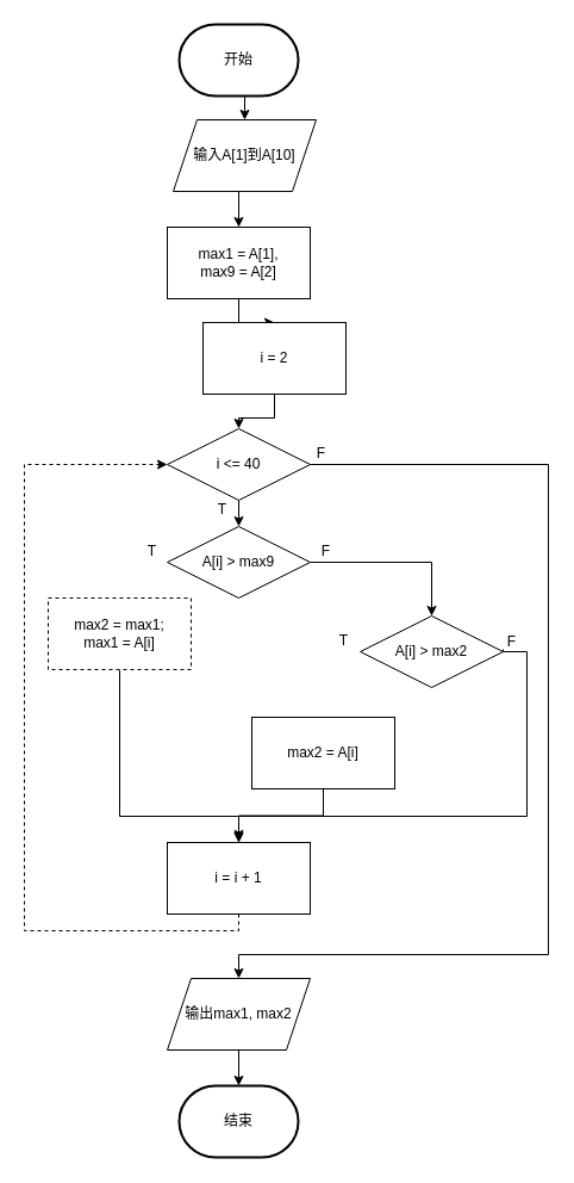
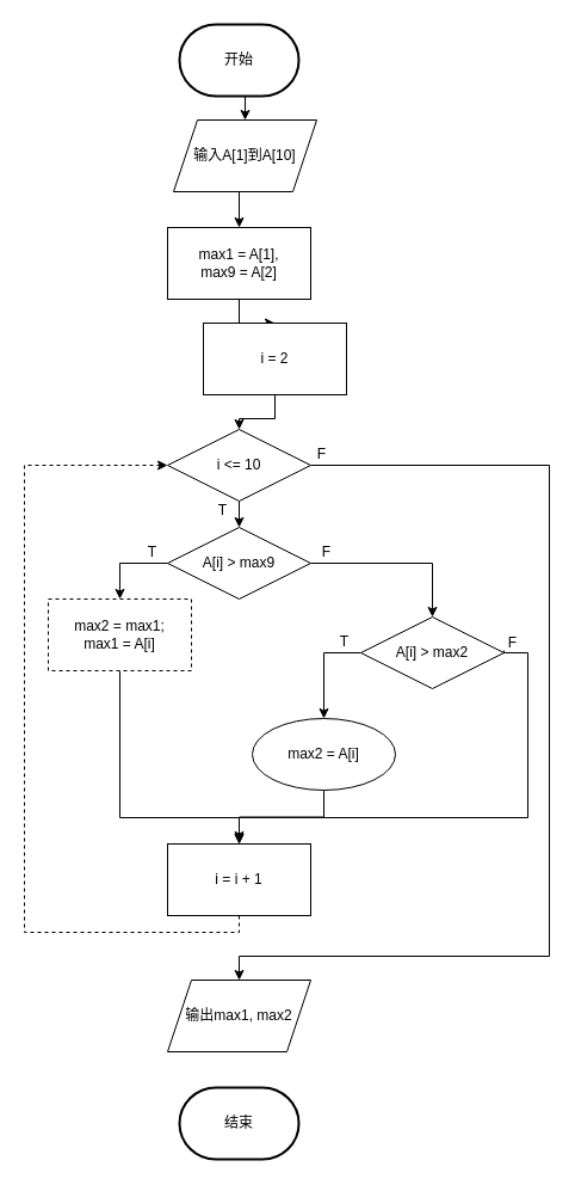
  <mxCell id="0" />
  <mxCell id="1" parent="0" />
  <mxCell id="2" style="edgeStyle=orthogonalEdgeStyle;rounded=0;orthogonalLoop=1;jettySize=auto;html=1;exitX=0.5;exitY=1;exitDx=0;exitDy=0;exitPerimeter=0;entryX=0.5;entryY=0;entryDx=0;entryDy=0;" edge="1" parent="1" source="3" target="5"><mxGeometry relative="1" as="geometry" /></mxCell>
  <mxCell id="3" value="开始" style="strokeWidth=2;html=1;shape=mxgraph.flowchart.terminator;whiteSpace=wrap;" vertex="1" parent="1"><mxGeometry x="150" y="20" width="100" height="60" as="geometry" /></mxCell>
  <mxCell id="4" style="edgeStyle=orthogonalEdgeStyle;rounded=0;orthogonalLoop=1;jettySize=auto;html=1;exitX=0.5;exitY=1;exitDx=0;exitDy=0;entryX=0.5;entryY=0;entryDx=0;entryDy=0;" edge="1" parent="1" source="5" target="7"><mxGeometry relative="1" as="geometry" /></mxCell>
  <mxCell id="5" value="输入A[1]到A[10]" style="shape=parallelogram;perimeter=parallelogramPerimeter;whiteSpace=wrap;html=1;fixedSize=1;" vertex="1" parent="1"><mxGeometry x="145" y="100" width="120" height="60" as="geometry" /></mxCell>
  <mxCell id="6" style="edgeStyle=orthogonalEdgeStyle;rounded=0;orthogonalLoop=1;jettySize=auto;html=1;exitX=0.5;exitY=1;exitDx=0;exitDy=0;" edge="1" parent="1" source="7" target="9"><mxGeometry relative="1" as="geometry" /></mxCell>
  <mxCell id="7" value="&lt;div&gt;max1 = A[1], &lt;br&gt;&lt;/div&gt;&lt;div&gt;max9 = A[2]&lt;/div&gt;" style="rounded=0;whiteSpace=wrap;html=1;" vertex="1" parent="1"><mxGeometry x="140" y="190" width="120" height="60" as="geometry" /></mxCell>
  <mxCell id="8" style="edgeStyle=orthogonalEdgeStyle;rounded=0;orthogonalLoop=1;jettySize=auto;html=1;exitX=0.5;exitY=1;exitDx=0;exitDy=0;" edge="1" parent="1" source="9" target="12"><mxGeometry relative="1" as="geometry" /></mxCell>
  <mxCell id="9" value="i = 2" style="rounded=0;whiteSpace=wrap;html=1;" vertex="1" parent="1"><mxGeometry x="170" y="270" width="120" height="60" as="geometry" /></mxCell>
  <mxCell id="10" style="edgeStyle=orthogonalEdgeStyle;rounded=0;orthogonalLoop=1;jettySize=auto;html=1;exitX=0.5;exitY=1;exitDx=0;exitDy=0;entryX=0.5;entryY=0;entryDx=0;entryDy=0;" edge="1" parent="1" source="12" target="23"><mxGeometry relative="1" as="geometry" /></mxCell>
  <mxCell id="11" style="edgeStyle=orthogonalEdgeStyle;rounded=0;orthogonalLoop=1;jettySize=auto;html=1;exitX=1;exitY=0.5;exitDx=0;exitDy=0;entryX=0.5;entryY=0;entryDx=0;entryDy=0;" edge="1" parent="1" source="12" target="25"><mxGeometry relative="1" as="geometry"><Array as="points"><mxPoint x="460" y="389" /><mxPoint x="460" y="800" /><mxPoint x="200" y="800" /></Array></mxGeometry></mxCell>
- <mxCell id="12" value="i &amp;lt;= 40" style="rhombus;whiteSpace=wrap;html=1;" vertex="1" parent="1"><mxGeometry x="140" y="359" width="120" height="60" as="geometry" /></mxCell>
+ <mxCell id="12" value="i &amp;lt;= 10" style="rhombus;whiteSpace=wrap;html=1;" vertex="1" parent="1"><mxGeometry x="140" y="359" width="120" height="60" as="geometry" /></mxCell>
+ <mxCell id="13" style="edgeStyle=orthogonalEdgeStyle;rounded=0;orthogonalLoop=1;jettySize=auto;html=1;exitX=0;exitY=0.5;exitDx=0;exitDy=0;entryX=0.5;entryY=0;entryDx=0;entryDy=0;" edge="1" parent="1" source="15" target="20"><mxGeometry relative="1" as="geometry" /></mxCell>
  <mxCell id="14" style="edgeStyle=orthogonalEdgeStyle;rounded=0;orthogonalLoop=1;jettySize=auto;html=1;exitX=1;exitY=0.5;exitDx=0;exitDy=0;entryX=0.5;entryY=0;entryDx=0;entryDy=0;" edge="1" parent="1"><mxGeometry relative="1" as="geometry"><mxPoint x="422" y="544" as="sourcePoint" /><mxPoint x="200" y="704" as="targetPoint" /><Array as="points"><mxPoint x="422" y="546" /><mxPoint x="442" y="546" /><mxPoint x="442" y="684" /><mxPoint x="200" y="684" /></Array></mxGeometry></mxCell>
  <mxCell id="15" value="A[i] &amp;gt; max2" style="rhombus;whiteSpace=wrap;html=1;" vertex="1" parent="1"><mxGeometry x="302" y="516" width="120" height="60" as="geometry" /></mxCell>
  <mxCell id="16" style="edgeStyle=orthogonalEdgeStyle;rounded=0;orthogonalLoop=1;jettySize=auto;html=1;exitX=0.5;exitY=1;exitDx=0;exitDy=0;entryX=0.5;entryY=0;entryDx=0;entryDy=0;" edge="1" parent="1" source="17" target="27"><mxGeometry relative="1" as="geometry"><mxPoint x="100" y="574" as="sourcePoint" /><mxPoint x="200" y="716" as="targetPoint" /><Array as="points"><mxPoint x="100" y="684" /><mxPoint x="200" y="684" /></Array></mxGeometry></mxCell>
  <mxCell id="17" value="&lt;div&gt;max2 = max1;&lt;/div&gt;&lt;div&gt;max1 = A[i]&lt;br&gt;&lt;/div&gt;" style="rounded=0;whiteSpace=wrap;html=1;dashed=1;" vertex="1" parent="1"><mxGeometry x="40" y="501" width="120" height="60" as="geometry" /></mxCell>
  <mxCell id="18" style="edgeStyle=orthogonalEdgeStyle;rounded=0;orthogonalLoop=1;jettySize=auto;html=1;" edge="1" parent="1"><mxGeometry relative="1" as="geometry"><mxPoint x="200" y="696" as="targetPoint" /><mxPoint x="200" y="696" as="sourcePoint" /></mxGeometry></mxCell>
  <mxCell id="19" style="edgeStyle=orthogonalEdgeStyle;rounded=0;orthogonalLoop=1;jettySize=auto;html=1;exitX=0.5;exitY=1;exitDx=0;exitDy=0;entryX=0.5;entryY=0;entryDx=0;entryDy=0;" edge="1" parent="1" source="20" target="27"><mxGeometry relative="1" as="geometry" /></mxCell>
- <mxCell id="20" value="max2 = A[i]" style="rounded=0;whiteSpace=wrap;html=1;" vertex="1" parent="1"><mxGeometry x="211" y="601" width="120" height="60" as="geometry" /></mxCell>
+ <mxCell id="20" value="max2 = A[i]" style="ellipse;whiteSpace=wrap;html=1;" vertex="1" parent="1"><mxGeometry x="211" y="601" width="120" height="60" as="geometry" /></mxCell>
+ <mxCell id="21" style="edgeStyle=orthogonalEdgeStyle;rounded=0;orthogonalLoop=1;jettySize=auto;html=1;exitX=0;exitY=0.5;exitDx=0;exitDy=0;entryX=0.5;entryY=0;entryDx=0;entryDy=0;" edge="1" parent="1" source="23" target="17"><mxGeometry relative="1" as="geometry" /></mxCell>
  <mxCell id="22" style="edgeStyle=orthogonalEdgeStyle;rounded=0;orthogonalLoop=1;jettySize=auto;html=1;exitX=1;exitY=0.5;exitDx=0;exitDy=0;entryX=0.5;entryY=0;entryDx=0;entryDy=0;" edge="1" parent="1" source="23" target="15"><mxGeometry relative="1" as="geometry" /></mxCell>
  <mxCell id="23" value="A[i] &amp;gt; max9" style="rhombus;whiteSpace=wrap;html=1;" vertex="1" parent="1"><mxGeometry x="140" y="441" width="120" height="60" as="geometry" /></mxCell>
- <mxCell id="24" style="edgeStyle=orthogonalEdgeStyle;rounded=0;orthogonalLoop=1;jettySize=auto;html=1;exitX=0.5;exitY=1;exitDx=0;exitDy=0;entryX=0.5;entryY=0;entryDx=0;entryDy=0;entryPerimeter=0;" edge="1" parent="1" source="25" target="34"><mxGeometry relative="1" as="geometry" /></mxCell>
  <mxCell id="25" value="&lt;div&gt;输出max1, max2&lt;/div&gt;" style="shape=parallelogram;perimeter=parallelogramPerimeter;whiteSpace=wrap;html=1;fixedSize=1;" vertex="1" parent="1"><mxGeometry x="140" y="820" width="120" height="60" as="geometry" /></mxCell>
  <mxCell id="26" style="edgeStyle=orthogonalEdgeStyle;rounded=0;orthogonalLoop=1;jettySize=auto;html=1;exitX=0.5;exitY=1;exitDx=0;exitDy=0;entryX=0;entryY=0.5;entryDx=0;entryDy=0;dashed=1;" edge="1" parent="1" source="27" target="12"><mxGeometry relative="1" as="geometry"><Array as="points"><mxPoint x="200" y="780" /><mxPoint x="20" y="780" /><mxPoint x="20" y="389" /></Array></mxGeometry></mxCell>
  <mxCell id="27" value="i = i + 1" style="rounded=0;whiteSpace=wrap;html=1;" vertex="1" parent="1"><mxGeometry x="140" y="706" width="120" height="60" as="geometry" /></mxCell>
  <mxCell id="28" value="&lt;div&gt;T&lt;/div&gt;" style="text;html=1;align=center;verticalAlign=middle;resizable=0;points=[];autosize=1;strokeColor=none;fillColor=none;" vertex="1" parent="1"><mxGeometry x="112" y="447" width="30" height="30" as="geometry" /></mxCell>
  <mxCell id="29" value="&lt;div&gt;T&lt;/div&gt;" style="text;html=1;align=center;verticalAlign=middle;resizable=0;points=[];autosize=1;strokeColor=none;fillColor=none;" vertex="1" parent="1"><mxGeometry x="273" y="522" width="30" height="30" as="geometry" /></mxCell>
  <mxCell id="30" value="&lt;div&gt;F&lt;/div&gt;" style="text;html=1;align=center;verticalAlign=middle;resizable=0;points=[];autosize=1;strokeColor=none;fillColor=none;" vertex="1" parent="1"><mxGeometry x="258" y="447" width="30" height="30" as="geometry" /></mxCell>
  <mxCell id="31" value="&lt;div&gt;F&lt;/div&gt;" style="text;html=1;align=center;verticalAlign=middle;resizable=0;points=[];autosize=1;strokeColor=none;fillColor=none;" vertex="1" parent="1"><mxGeometry x="414" y="523" width="30" height="30" as="geometry" /></mxCell>
  <mxCell id="32" value="&lt;div&gt;T&lt;/div&gt;" style="text;html=1;align=center;verticalAlign=middle;resizable=0;points=[];autosize=1;strokeColor=none;fillColor=none;" vertex="1" parent="1"><mxGeometry x="171" y="412" width="30" height="30" as="geometry" /></mxCell>
  <mxCell id="33" value="&lt;div&gt;F&lt;/div&gt;" style="text;html=1;align=center;verticalAlign=middle;resizable=0;points=[];autosize=1;strokeColor=none;fillColor=none;" vertex="1" parent="1"><mxGeometry x="254" y="365" width="30" height="30" as="geometry" /></mxCell>
  <mxCell id="34" value="结束" style="strokeWidth=2;html=1;shape=mxgraph.flowchart.terminator;whiteSpace=wrap;" vertex="1" parent="1"><mxGeometry x="150" y="910" width="100" height="60" as="geometry" /></mxCell>
